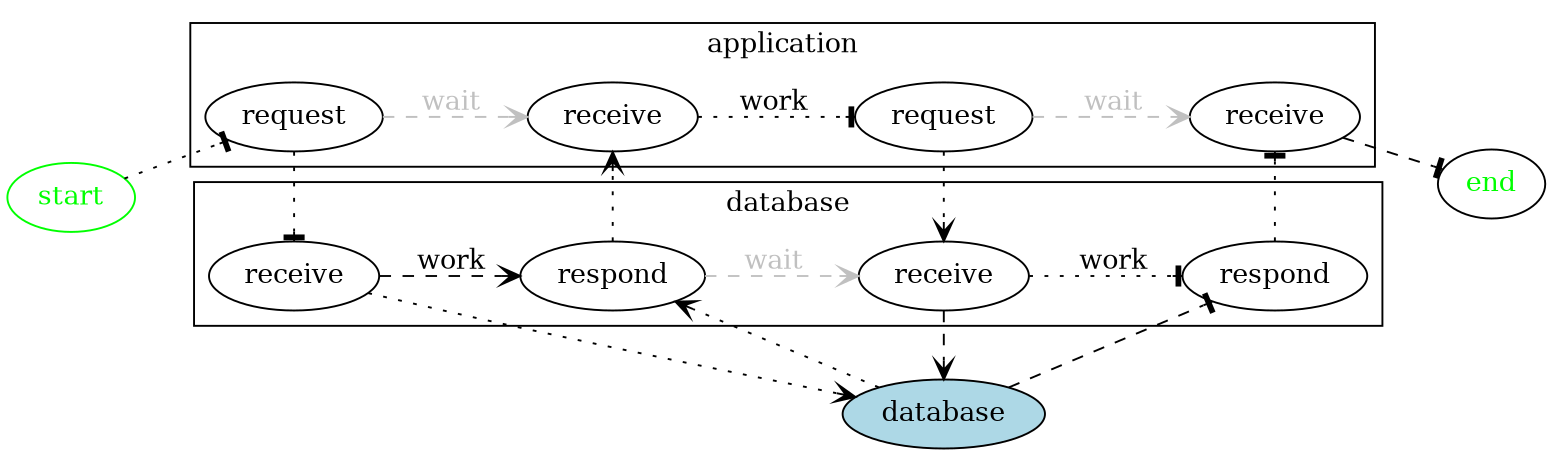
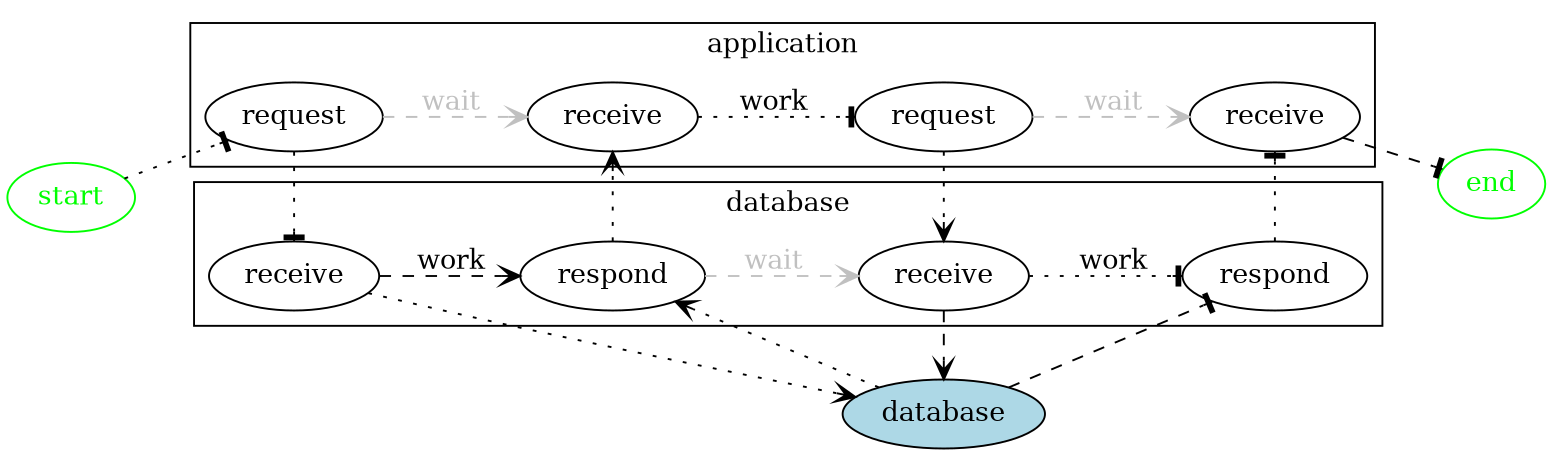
  digraph {
    rankdir=LR
    edge [style=dotted arrowhead=vee]
    n1 [label=request]
    n2 [label=receive]
    n3 [label=request]
    n4 [label=receive]
    n5 [label=receive]
    n6 [label=respond]
    n7 [label=receive]
    n8 [label=respond]
    start [color=green fontcolor=green]
-   end [color=black fontcolor=green]
+   end [color=green fontcolor=green]
    database [fillcolor=lightblue style=filled]
    subgraph cluster_1 {
      label=application
      n1
      n2
      n3
      n4
    }
    subgraph cluster_2 {
      label=database
      n5
      n6
      n7
      n8
    }
    n1 -> n2 [color=gray fontcolor=gray label=wait style=dashed]
    n1 -> n5 [arrowhead=tee]
    n2 -> n3 [label=work arrowhead=tee]
    n3 -> n4 [color=gray fontcolor=gray label=wait style=dashed]
    n3 -> n7
    n4 -> end [style=dashed arrowhead=tee]
    n5 -> n6 [label=work style=dashed]
    n5 -> database
    n6 -> n2
    n6 -> n7 [color=gray fontcolor=gray label=wait style=dashed]
    n7 -> n8 [label=work arrowhead=tee]
    n7 -> database [style=dashed]
    n8 -> n4 [arrowhead=tee]
    n8 -> end [style=invis arrowhead=""]
    start -> n1 [arrowhead=tee]
    start -> n5 [style=invis arrowhead=""]
    database -> n6
    database -> n8 [style=dashed arrowhead=tee]
  }
